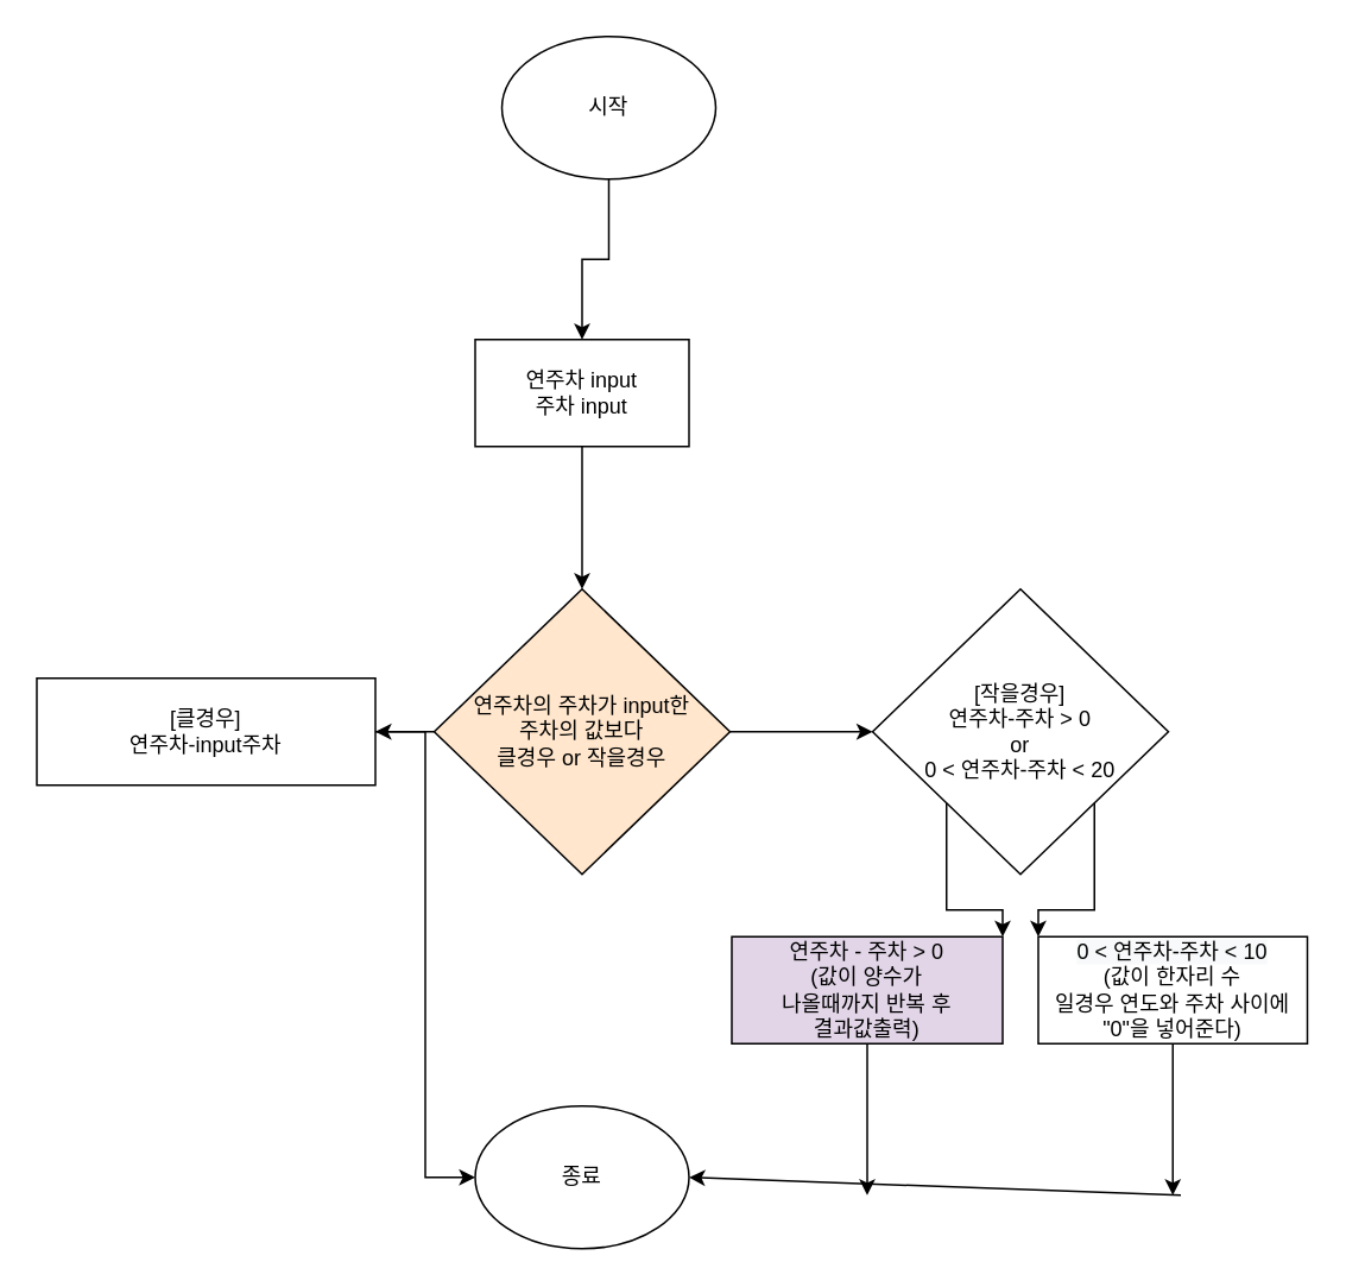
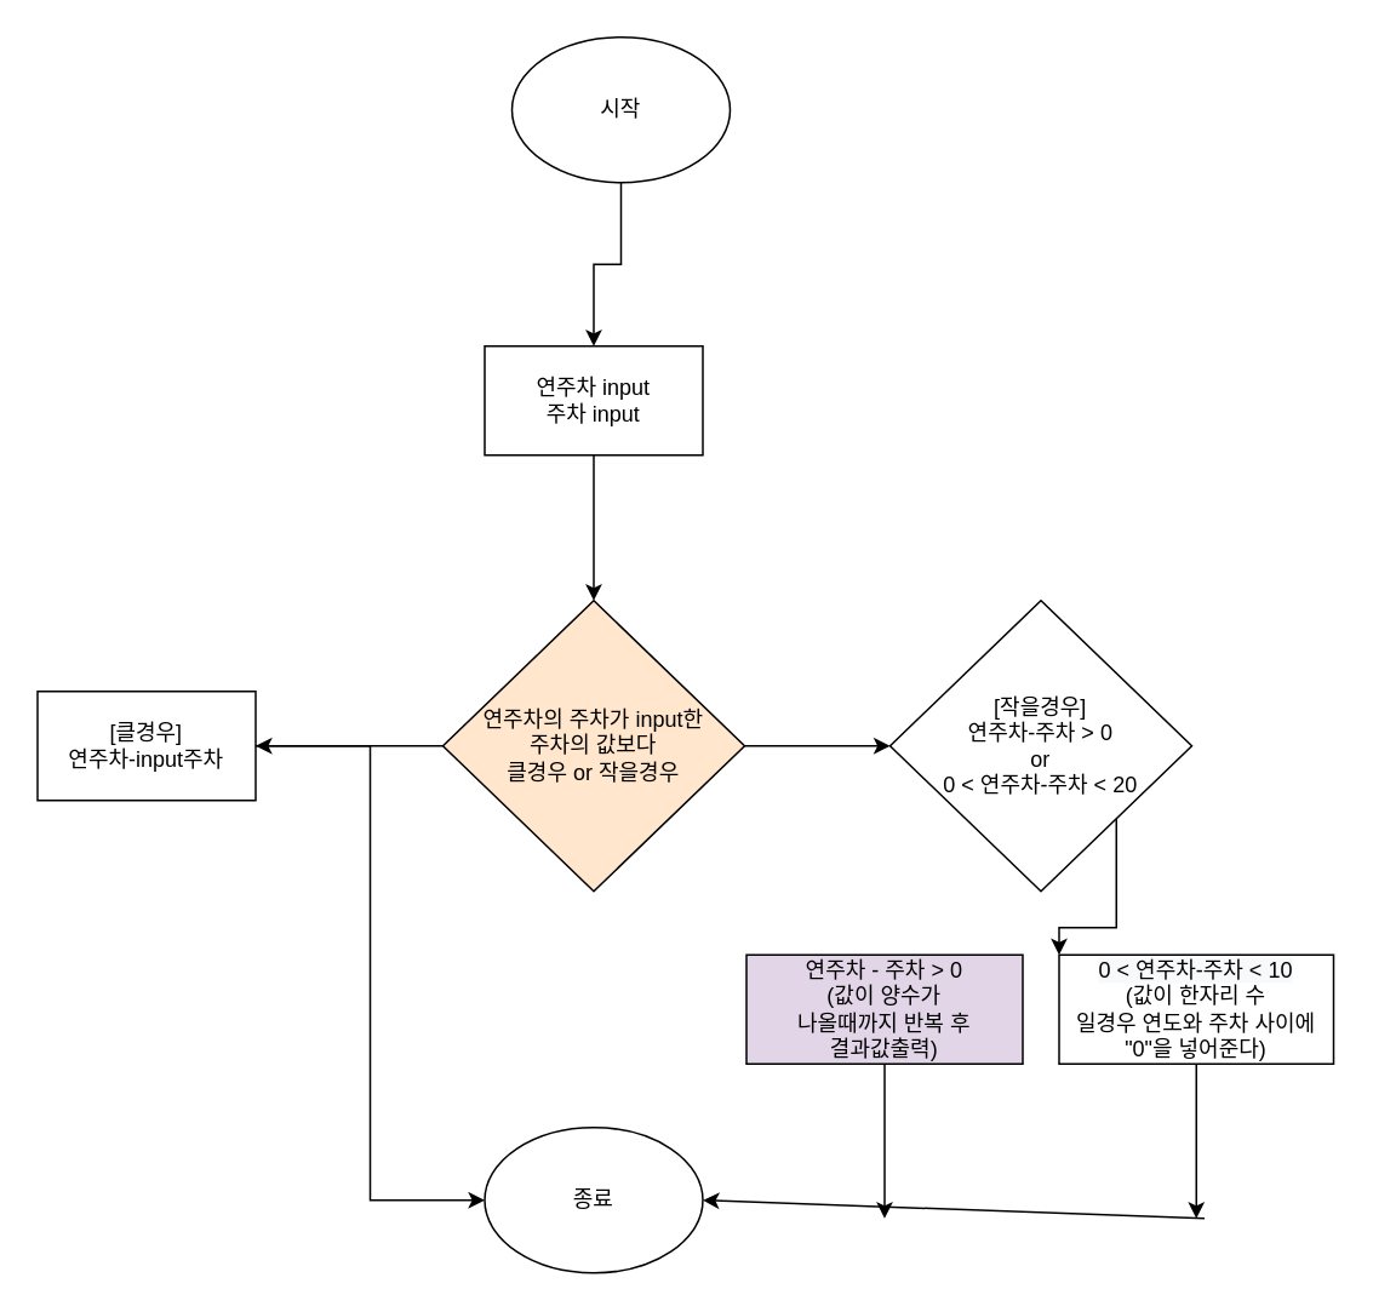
  <mxCell id="0" />
  <mxCell id="1" parent="0" />
  <mxCell id="2" value="" style="edgeStyle=orthogonalEdgeStyle;rounded=0;orthogonalLoop=1;jettySize=auto;html=1;" parent="1" source="3" target="5" edge="1"><mxGeometry relative="1" as="geometry" /></mxCell>
  <mxCell id="3" value="시작" style="ellipse;whiteSpace=wrap;html=1;" parent="1" vertex="1"><mxGeometry x="281" y="20" width="120" height="80" as="geometry" /></mxCell>
  <mxCell id="4" value="" style="edgeStyle=orthogonalEdgeStyle;rounded=0;orthogonalLoop=1;jettySize=auto;html=1;" parent="1" source="5" target="8" edge="1"><mxGeometry relative="1" as="geometry" /></mxCell>
  <mxCell id="5" value="연주차 input&lt;br&gt;주차 input" style="whiteSpace=wrap;html=1;" parent="1" vertex="1"><mxGeometry x="266" y="190" width="120" height="60" as="geometry" /></mxCell>
  <mxCell id="6" value="" style="edgeStyle=orthogonalEdgeStyle;rounded=0;orthogonalLoop=1;jettySize=auto;html=1;" parent="1" source="8" target="10" edge="1"><mxGeometry relative="1" as="geometry" /></mxCell>
  <mxCell id="7" value="" style="edgeStyle=orthogonalEdgeStyle;rounded=0;orthogonalLoop=1;jettySize=auto;html=1;" parent="1" source="8" target="13" edge="1"><mxGeometry relative="1" as="geometry" /></mxCell>
  <mxCell id="8" value="연주차의 주차가 input한&lt;br&gt;주차의 값보다 &lt;br&gt;클경우 or 작을경우" style="rhombus;whiteSpace=wrap;html=1;fillColor=#ffe6cc;" parent="1" vertex="1"><mxGeometry x="243" y="330" width="166" height="160" as="geometry" /></mxCell>
  <mxCell id="9" style="edgeStyle=orthogonalEdgeStyle;rounded=0;orthogonalLoop=1;jettySize=auto;html=1;entryX=0;entryY=0.5;entryDx=0;entryDy=0;" edge="1" parent="1" source="10" target="18"><mxGeometry relative="1" as="geometry" /></mxCell>
- <mxCell id="10" value="[클경우]&lt;br&gt;연주차-input주차" style="whiteSpace=wrap;html=1;" parent="1" vertex="1"><mxGeometry x="20" y="380" width="190" height="60" as="geometry" /></mxCell>
- <mxCell id="11" style="edgeStyle=orthogonalEdgeStyle;rounded=0;orthogonalLoop=1;jettySize=auto;html=1;exitX=0;exitY=1;exitDx=0;exitDy=0;entryX=1;entryY=0;entryDx=0;entryDy=0;" parent="1" source="13" target="15" edge="1"><mxGeometry relative="1" as="geometry" /></mxCell>
+ <mxCell id="10" value="[클경우]&lt;br&gt;연주차-input주차" style="whiteSpace=wrap;html=1;" parent="1" vertex="1"><mxGeometry x="20" y="380" width="120" height="60" as="geometry" /></mxCell>
  <mxCell id="12" style="edgeStyle=orthogonalEdgeStyle;rounded=0;orthogonalLoop=1;jettySize=auto;html=1;exitX=1;exitY=1;exitDx=0;exitDy=0;entryX=0;entryY=0;entryDx=0;entryDy=0;" parent="1" source="13" target="17" edge="1"><mxGeometry relative="1" as="geometry" /></mxCell>
  <mxCell id="13" value="[작을경우]&lt;br&gt;연주차-주차 &amp;gt; 0&lt;br&gt;or&lt;br&gt;0 &amp;lt; 연주차-주차 &amp;lt; 20" style="rhombus;whiteSpace=wrap;html=1;" parent="1" vertex="1"><mxGeometry x="489" y="330" width="166" height="160" as="geometry" /></mxCell>
  <mxCell id="14" style="edgeStyle=orthogonalEdgeStyle;rounded=0;orthogonalLoop=1;jettySize=auto;html=1;" parent="1" source="15" edge="1"><mxGeometry relative="1" as="geometry"><mxPoint x="486" y="670" as="targetPoint" /></mxGeometry></mxCell>
  <mxCell id="15" value="연주차 - 주차 &amp;gt; 0&lt;br&gt;(값이 양수가 &lt;br&gt;나올때까지 반복 후&lt;br&gt;결과값출력)" style="rounded=0;whiteSpace=wrap;html=1;fillColor=#e1d5e7;" parent="1" vertex="1"><mxGeometry x="410" y="525" width="152" height="60" as="geometry" /></mxCell>
  <mxCell id="16" style="edgeStyle=orthogonalEdgeStyle;rounded=0;orthogonalLoop=1;jettySize=auto;html=1;" parent="1" source="17" edge="1"><mxGeometry relative="1" as="geometry"><mxPoint x="657.5" y="670" as="targetPoint" /></mxGeometry></mxCell>
  <mxCell id="17" value="&lt;span style=&quot;color: rgb(0 , 0 , 0) ; font-family: &amp;#34;helvetica&amp;#34; ; font-size: 12px ; font-style: normal ; font-weight: 400 ; letter-spacing: normal ; text-align: center ; text-indent: 0px ; text-transform: none ; word-spacing: 0px ; background-color: rgb(248 , 249 , 250) ; display: inline ; float: none&quot;&gt;0 &amp;lt; 연주차-주차 &amp;lt; 10&lt;br&gt;&lt;/span&gt;(값이 한자리 수&lt;br&gt;일경우 연도와 주차 사이에 &quot;0&quot;을 넣어준다)" style="rounded=0;whiteSpace=wrap;html=1;" parent="1" vertex="1"><mxGeometry x="582" y="525" width="151" height="60" as="geometry" /></mxCell>
  <mxCell id="18" value="종료" style="ellipse;whiteSpace=wrap;html=1;" parent="1" vertex="1"><mxGeometry x="266" y="620" width="120" height="80" as="geometry" /></mxCell>
  <mxCell id="19" value="" style="endArrow=classic;html=1;entryX=1;entryY=0.5;entryDx=0;entryDy=0;" parent="1" target="18" edge="1"><mxGeometry width="50" height="50" relative="1" as="geometry"><mxPoint x="662" y="670" as="sourcePoint" /><mxPoint x="472" y="550" as="targetPoint" /></mxGeometry></mxCell>
